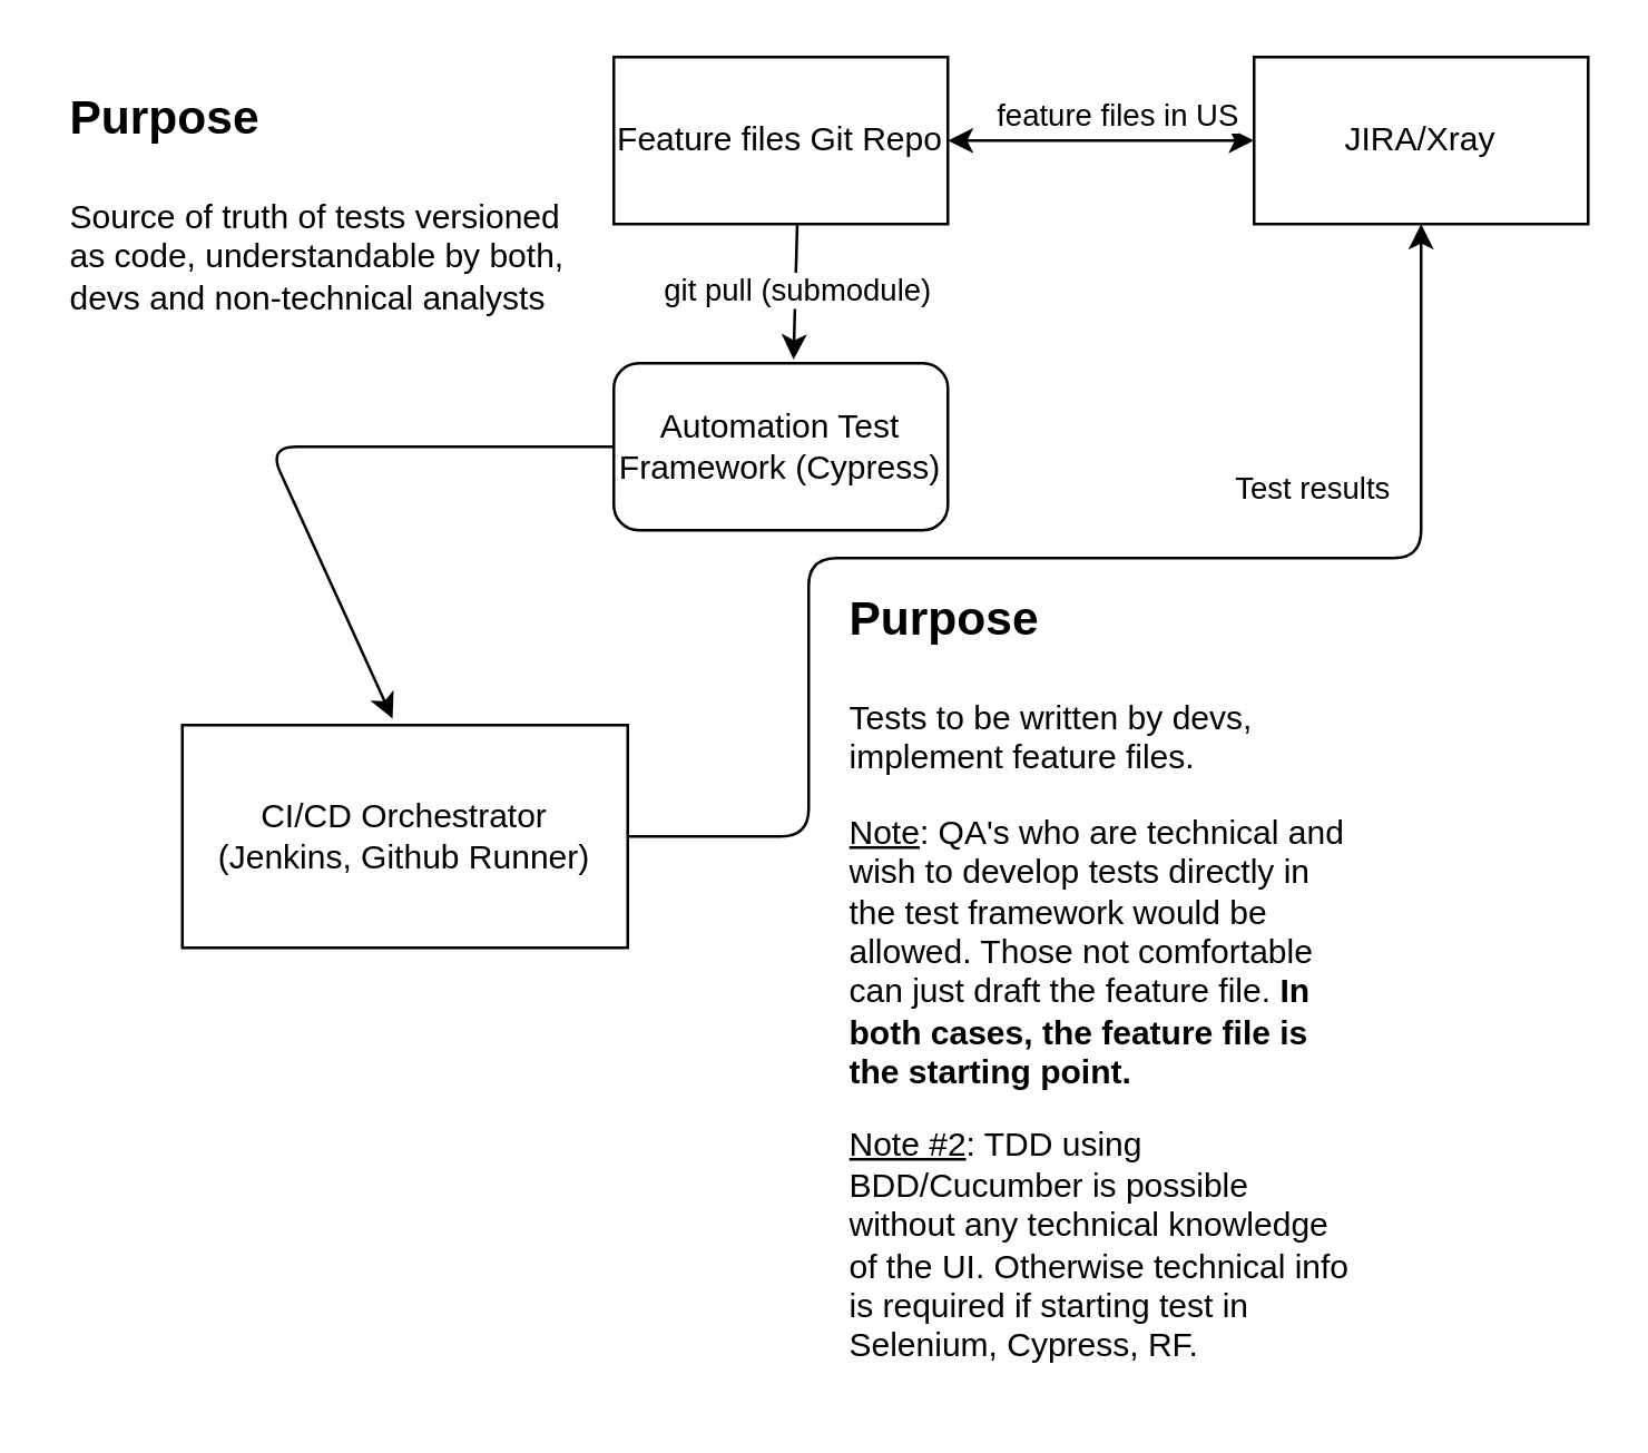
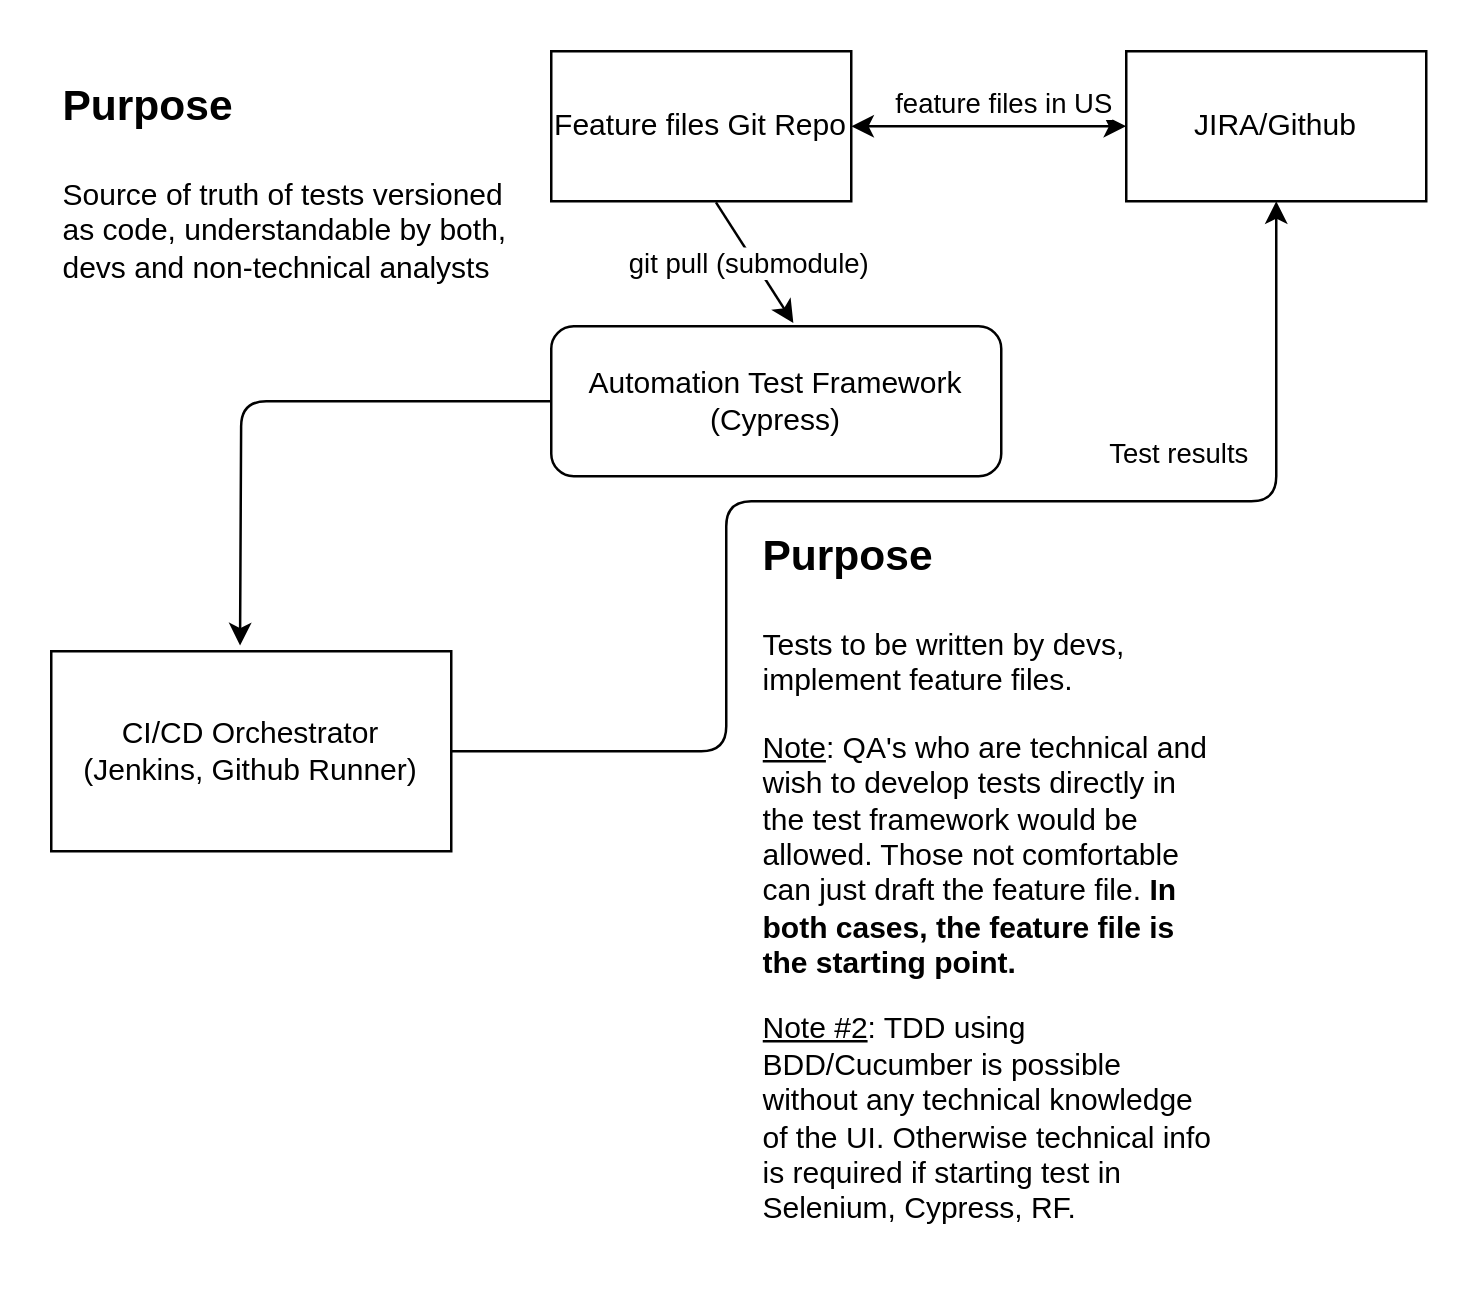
  <mxCell id="0" />
  <mxCell id="1" parent="0" />
  <mxCell id="2" value="Feature files Git Repo" style="whiteSpace=wrap;html=1;rounded=0;" vertex="1" parent="1"><mxGeometry x="220" y="20" width="120" height="60" as="geometry" /></mxCell>
- <mxCell id="3" value="JIRA/Xray" style="rounded=0;whiteSpace=wrap;html=1;" vertex="1" parent="1"><mxGeometry x="450" y="20" width="120" height="60" as="geometry" /></mxCell>
+ <mxCell id="3" value="JIRA/Github" style="rounded=0;whiteSpace=wrap;html=1;" vertex="1" parent="1"><mxGeometry x="450" y="20" width="120" height="60" as="geometry" /></mxCell>
  <mxCell id="4" value="" style="endArrow=classic;startArrow=classic;html=1;rounded=0;exitX=0;exitY=0.5;exitDx=0;exitDy=0;entryX=1;entryY=0.5;entryDx=0;entryDy=0;" edge="1" parent="1" source="3" target="2"><mxGeometry width="50" height="50" relative="1" as="geometry"><mxPoint x="380" y="70" as="sourcePoint" /><mxPoint x="430" y="20" as="targetPoint" /></mxGeometry></mxCell>
  <mxCell id="5" value="feature files in US" style="edgeLabel;html=1;align=center;verticalAlign=middle;resizable=0;points=[];" vertex="1" connectable="0" parent="4"><mxGeometry x="0.266" y="1" relative="1" as="geometry"><mxPoint x="20" y="-11" as="offset" /></mxGeometry></mxCell>
- <mxCell id="6" value="Automation Test Framework (Cypress)" style="rounded=1;whiteSpace=wrap;html=1;" vertex="1" parent="1"><mxGeometry x="220" y="130" width="120" height="60" as="geometry" /></mxCell>
+ <mxCell id="6" value="Automation Test Framework (Cypress)" style="rounded=1;whiteSpace=wrap;html=1;" vertex="1" parent="1"><mxGeometry x="220" y="130" width="180" height="60" as="geometry" /></mxCell>
  <mxCell id="7" value="" style="endArrow=classic;html=1;rounded=0;entryX=0.538;entryY=-0.022;entryDx=0;entryDy=0;entryPerimeter=0;exitX=0.549;exitY=1.007;exitDx=0;exitDy=0;exitPerimeter=0;" edge="1" parent="1" source="2" target="6"><mxGeometry width="50" height="50" relative="1" as="geometry"><mxPoint x="270" y="160" as="sourcePoint" /><mxPoint x="320" y="110" as="targetPoint" /></mxGeometry></mxCell>
  <mxCell id="8" value="git pull (submodule)" style="edgeLabel;html=1;align=center;verticalAlign=middle;resizable=0;points=[];" vertex="1" connectable="0" parent="7"><mxGeometry x="-0.203" y="-1" relative="1" as="geometry"><mxPoint x="1" y="4" as="offset" /></mxGeometry></mxCell>
- <mxCell id="9" value="&lt;div&gt;CI/CD Orchestrator&lt;/div&gt;&lt;div&gt;(Jenkins, Github Runner)&lt;/div&gt;" style="rounded=0;whiteSpace=wrap;html=1;" vertex="1" parent="1"><mxGeometry x="65" y="260" width="160" height="80" as="geometry" /></mxCell>
+ <mxCell id="9" value="&lt;div&gt;CI/CD Orchestrator&lt;/div&gt;&lt;div&gt;(Jenkins, Github Runner)&lt;/div&gt;" style="rounded=0;whiteSpace=wrap;html=1;" vertex="1" parent="1"><mxGeometry x="20" y="260" width="160" height="80" as="geometry" /></mxCell>
  <mxCell id="10" value="" style="endArrow=classic;html=1;rounded=1;entryX=0.472;entryY=-0.029;entryDx=0;entryDy=0;entryPerimeter=0;exitX=0;exitY=0.5;exitDx=0;exitDy=0;" edge="1" parent="1" source="6" target="9"><mxGeometry width="50" height="50" relative="1" as="geometry"><mxPoint x="120" y="250" as="sourcePoint" /><mxPoint x="170" y="200" as="targetPoint" /><Array as="points"><mxPoint x="96" y="160" /></Array></mxGeometry></mxCell>
  <mxCell id="11" value="&lt;h1&gt;&lt;font style=&quot;font-size: 17px&quot;&gt;Purpose&lt;/font&gt;&lt;/h1&gt;&lt;p&gt;Source of truth of tests versioned as code, understandable by both, devs and non-technical analysts&lt;br&gt;&lt;/p&gt;" style="text;html=1;strokeColor=none;fillColor=none;spacing=5;spacingTop=-20;whiteSpace=wrap;overflow=hidden;rounded=0;" vertex="1" parent="1"><mxGeometry x="20" y="20" width="190" height="100" as="geometry" /></mxCell>
  <mxCell id="12" value="" style="endArrow=classic;html=1;rounded=1;fontSize=19;exitX=1;exitY=0.5;exitDx=0;exitDy=0;entryX=0.5;entryY=1;entryDx=0;entryDy=0;" edge="1" parent="1" source="9" target="3"><mxGeometry width="50" height="50" relative="1" as="geometry"><mxPoint x="250" y="330" as="sourcePoint" /><mxPoint x="300" y="280" as="targetPoint" /><Array as="points"><mxPoint x="290" y="300" /><mxPoint x="290" y="200" /><mxPoint x="510" y="200" /></Array></mxGeometry></mxCell>
  <mxCell id="13" value="Test results" style="edgeLabel;html=1;align=center;verticalAlign=middle;resizable=0;points=[];fontSize=11;" vertex="1" connectable="0" parent="12"><mxGeometry x="0.723" y="-1" relative="1" as="geometry"><mxPoint x="-41" y="24" as="offset" /></mxGeometry></mxCell>
  <mxCell id="14" value="&lt;h1&gt;&lt;font style=&quot;font-size: 17px&quot;&gt;Purpose&lt;/font&gt;&lt;/h1&gt;&lt;p&gt;Tests to be written by devs, implement feature files.&lt;/p&gt;&lt;p&gt;&lt;u&gt;Note&lt;/u&gt;: QA's who are technical and wish to develop tests directly in the test framework would be allowed. Those not comfortable can just draft the feature file.&lt;b&gt; In both cases, the feature file is the starting point.&lt;/b&gt;&lt;/p&gt;&lt;p&gt;&lt;u&gt;Note #2&lt;/u&gt;: TDD using BDD/Cucumber is possible without any technical knowledge of the UI. Otherwise technical info is required if starting test in Selenium, Cypress, RF.&lt;br&gt;&lt;/p&gt;" style="text;html=1;strokeColor=none;fillColor=none;spacing=5;spacingTop=-20;whiteSpace=wrap;overflow=hidden;rounded=0;verticalAlign=top;" vertex="1" parent="1"><mxGeometry x="300" y="200" width="190" height="300" as="geometry" /></mxCell>
